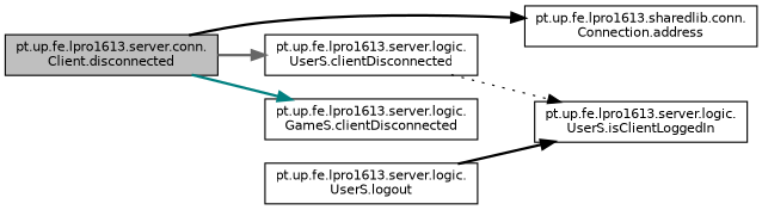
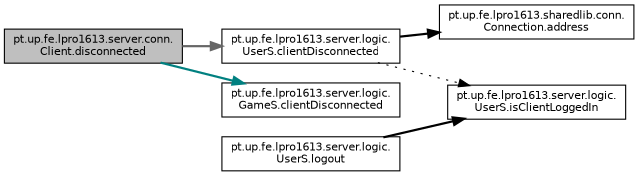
  digraph {
    rankdir=LR
    node [color=black fillcolor=white fontname=Helvetica fontsize=10 shape=record style=filled]
    edge [color=black fontname=Helvetica fontsize=10 labelfontname=Helvetica labelfontsize=10 style=bold]
    n1 [fillcolor=grey75 fontcolor=black height=0.2 label="pt.up.fe.lpro1613.server.conn.\lClient.disconnected" width=0.4]
    n2 [height=0.2 label="pt.up.fe.lpro1613.sharedlib.conn.\lConnection.address" width=0.4]
    n3 [height=0.2 label="pt.up.fe.lpro1613.server.logic.\lUserS.clientDisconnected" width=0.4]
    n4 [height=0.2 label="pt.up.fe.lpro1613.server.logic.\lGameS.clientDisconnected" width=0.4]
    n5 [height=0.2 label="pt.up.fe.lpro1613.server.logic.\lUserS.isClientLoggedIn" width=0.4]
    n6 [height=0.2 label="pt.up.fe.lpro1613.server.logic.\lUserS.logout" width=0.4]
-   n1 -> n2
+   n3 -> n2
    n1 -> n3 [color=gray40]
    n1 -> n4 [color=teal]
    n3 -> n5 [style=dotted]
    n6 -> n5
  }
